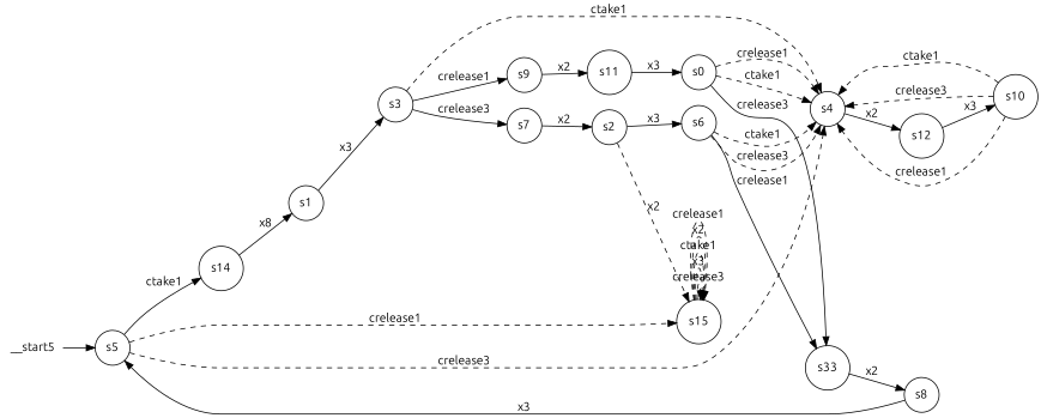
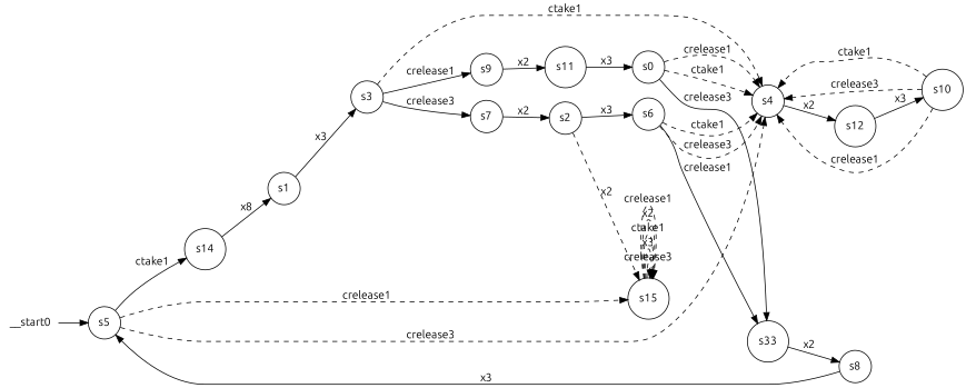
  digraph {
    fontname=Ubuntu
    rankdir=LR
    node [fontname=Ubuntu shape=circle]
    edge [fontname=Ubuntu modality=MAY style=dashed]
    n1 [label=s5]
    n2 [label=s4]
    n3 [label=s15]
    n4 [label=s14]
    n5 [label=s12]
    n6 [label=s1]
    n7 [label=s9]
    n8 [label=s11]
    n9 [label=s0]
    n10 [label=s10]
    n11 [label=s33]
    n12 [label=s8]
    n13 [label=s2]
    n14 [label=s6]
    n15 [label=s7]
    n16 [label=s3]
-   __start0 [height=0 shape=none width=0 label=__start5]
+   __start0 [height=0 shape=none width=0]
    n1 -> n2 [label=crelease3]
    n1 -> n3 [label=crelease1]
    n1 -> n4 [label=ctake1 modality=MUST style="strict"]
    n2 -> n5 [label=x2 modality=MUST style="strict"]
    n3 -> n3 [label=crelease3]
    n3 -> n3 [label=x3]
    n3 -> n3 [label=ctake1]
    n3 -> n3 [label=x2]
    n3 -> n3 [label=crelease1]
    n4 -> n6 [label=x8 modality=MUST style="strict"]
    n5 -> n10 [label=x3 modality=MUST style="strict"]
    n6 -> n16 [label=x3 modality=MUST style="strict"]
    n7 -> n8 [label=x2 modality=MUST style="strict"]
    n8 -> n9 [label=x3 modality=MUST style="strict"]
    n9 -> n2 [label=ctake1]
    n9 -> n2 [label=crelease1]
    n9 -> n11 [label=crelease3 modality=MUST style="strict"]
    n10 -> n2 [label=crelease1]
    n10 -> n2 [label=ctake1]
    n10 -> n2 [label=crelease3]
    n11 -> n12 [label=x2 modality=MUST style="strict"]
    n12 -> n1 [label=x3 modality=MUST style="strict"]
    n13 -> n3 [label=x2]
    n13 -> n14 [label=x3 modality=MUST style="strict"]
    n14 -> n2 [label=ctake1]
    n14 -> n2 [label=crelease3]
    n14 -> n11 [label=crelease1 modality=MUST style="strict"]
    n15 -> n13 [label=x2 modality=MUST style="strict"]
    n16 -> n2 [label=ctake1]
    n16 -> n7 [label=crelease1 modality=MUST style="strict"]
    n16 -> n15 [label=crelease3 modality=MUST style="strict"]
    __start0 -> n1 [modality="" style=""]
  }
